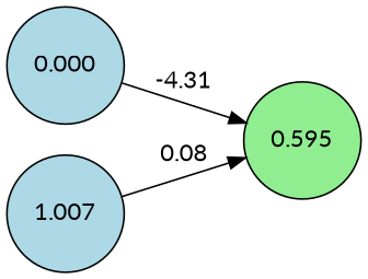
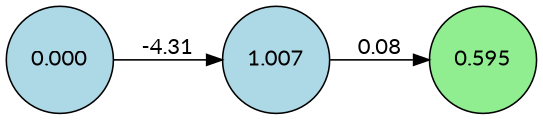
  digraph {
    fontname=Lato
    rankdir=LR
    node [fillcolor=lightblue fontname=Lato shape=circle style=filled]
    edge [fontname=Lato]
    n1 [label=0.000]
    n2 [fillcolor=lightgreen label=0.595]
    n3 [label=1.007]
-   n1 -> n2 [label=-4.31]
+   n1 -> n3 [label=-4.31]
    n3 -> n2 [label=0.08]
  }
